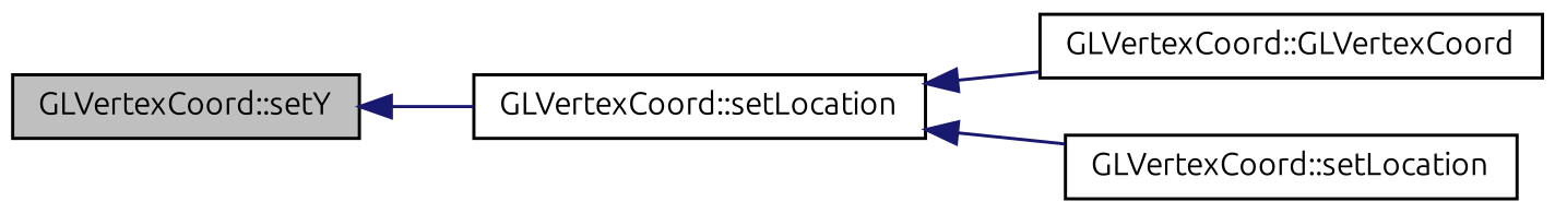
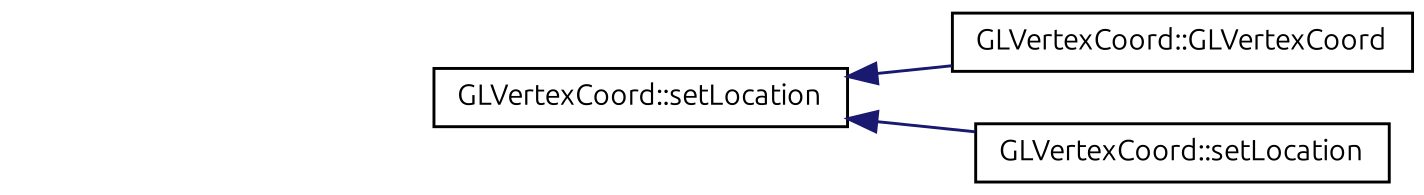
  digraph {
    rankdir=LR
    fontname=Ubuntu
    node [color=black fillcolor=white fontname=Ubuntu fontsize=10 shape=record style=filled]
    edge [color=midnightblue dir=back fontname=Ubuntu fontsize=10 labelfontname=Helvetica labelfontsize=10 style=solid]
-   n1 [fillcolor=grey75 fontcolor=black height=0.2 label="GLVertexCoord::setY" width=0.4]
    n2 [height=0.2 label="GLVertexCoord::setLocation" width=0.4]
    n3 [height=0.2 label="GLVertexCoord::GLVertexCoord" width=0.4]
    n4 [height=0.2 label="GLVertexCoord::setLocation" width=0.4]
-   n1 -> n2
    n2 -> n3
    n2 -> n4
  }
